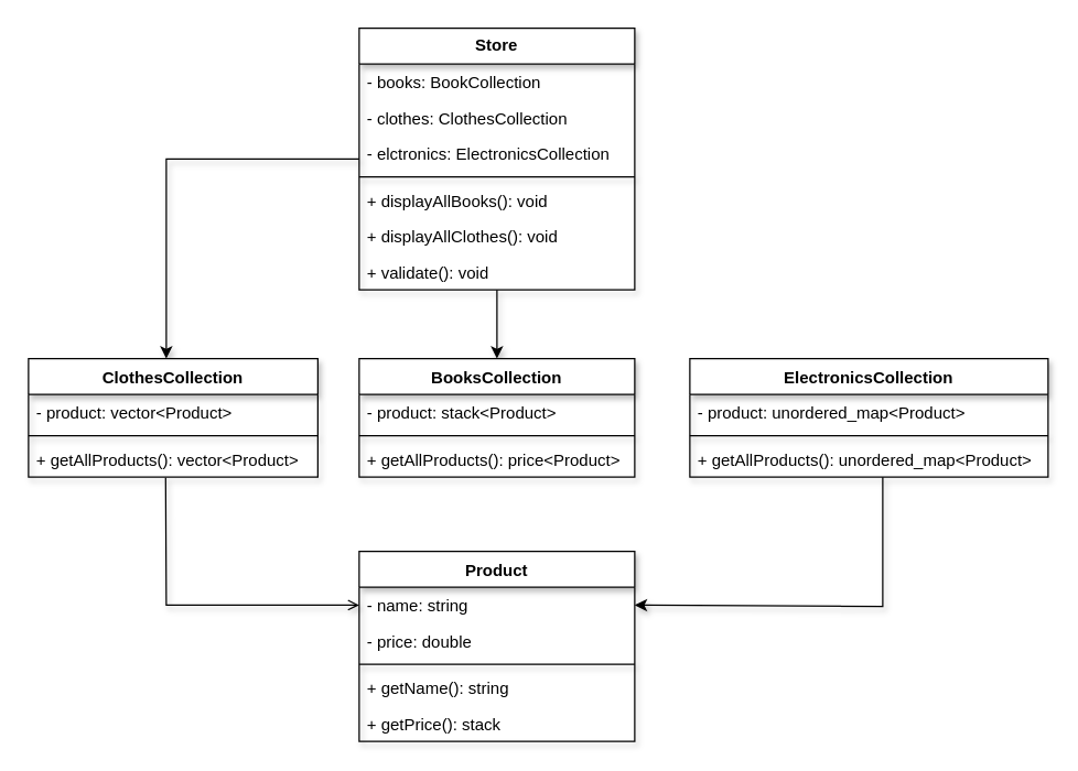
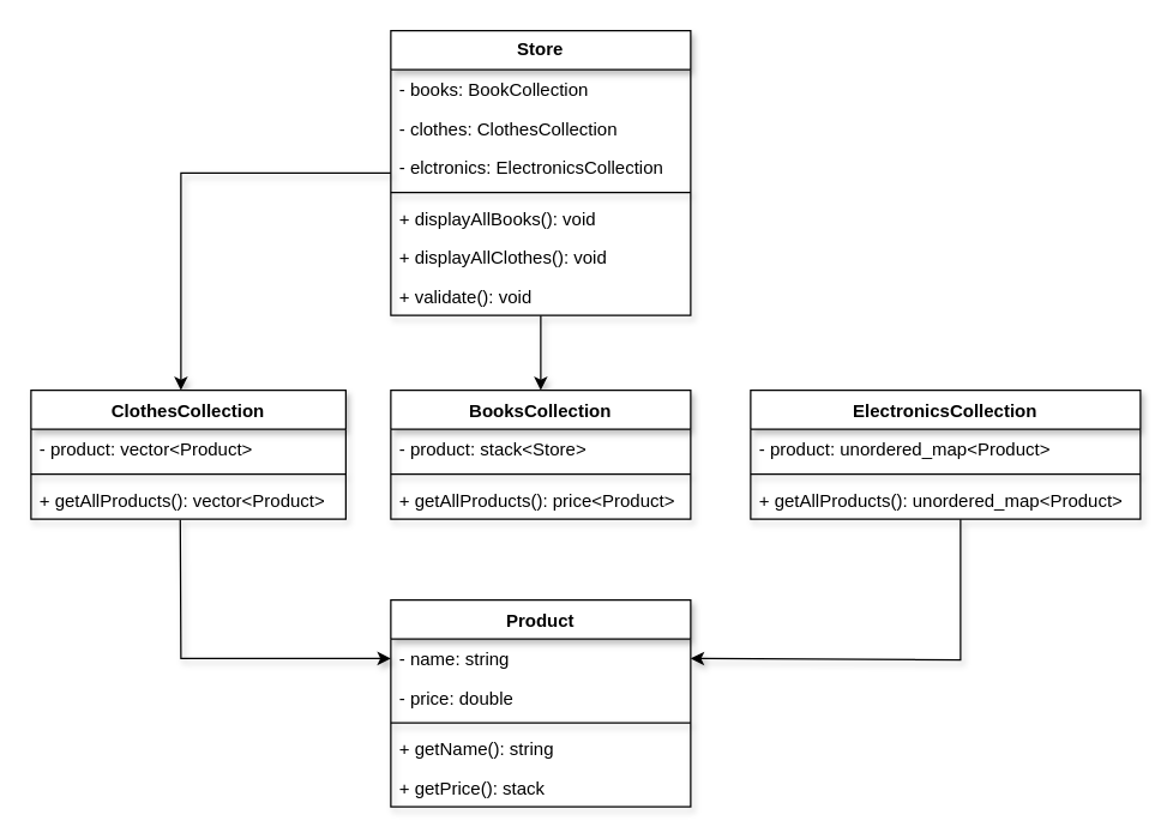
  <mxCell id="0" />
  <mxCell id="1" parent="0" />
  <mxCell id="2" style="edgeStyle=none;html=1;entryX=0.5;entryY=0;entryDx=0;entryDy=0;rounded=0;curved=0;shadow=1;" edge="1" parent="1" source="3" target="11"><mxGeometry relative="1" as="geometry" /></mxCell>
  <mxCell id="3" value="&lt;b&gt;Store&lt;/b&gt;" style="swimlane;fontStyle=0;childLayout=stackLayout;horizontal=1;startSize=26;horizontalStack=0;resizeParent=1;resizeParentMax=0;resizeLast=0;collapsible=1;marginBottom=0;whiteSpace=wrap;html=1;strokeWidth=1;shadow=1;" vertex="1" parent="1"><mxGeometry x="260" y="20" width="200" height="190" as="geometry" /></mxCell>
  <mxCell id="4" value="- books: BookCollection" style="text;align=left;verticalAlign=top;spacingLeft=4;spacingRight=4;overflow=hidden;rotatable=0;points=[[0,0.5],[1,0.5]];portConstraint=eastwest;whiteSpace=wrap;html=1;shadow=1;" vertex="1" parent="3"><mxGeometry y="26" width="200" height="26" as="geometry" /></mxCell>
  <mxCell id="5" value="- clothes: ClothesCollection" style="text;align=left;verticalAlign=top;spacingLeft=4;spacingRight=4;overflow=hidden;rotatable=0;points=[[0,0.5],[1,0.5]];portConstraint=eastwest;whiteSpace=wrap;html=1;shadow=1;" vertex="1" parent="3"><mxGeometry y="52" width="200" height="26" as="geometry" /></mxCell>
  <mxCell id="6" value="- elctronics: ElectronicsCollection" style="text;align=left;verticalAlign=top;spacingLeft=4;spacingRight=4;overflow=hidden;rotatable=0;points=[[0,0.5],[1,0.5]];portConstraint=eastwest;whiteSpace=wrap;html=1;shadow=1;" vertex="1" parent="3"><mxGeometry y="78" width="200" height="26" as="geometry" /></mxCell>
  <mxCell id="7" value="" style="line;strokeWidth=1;align=left;verticalAlign=middle;spacingTop=-1;spacingLeft=3;spacingRight=3;rotatable=0;labelPosition=right;points=[];portConstraint=eastwest;shadow=1;" vertex="1" parent="3"><mxGeometry y="104" width="200" height="8" as="geometry" /></mxCell>
  <mxCell id="8" value="+ displayAllBooks(): void" style="text;align=left;verticalAlign=top;spacingLeft=4;spacingRight=4;overflow=hidden;rotatable=0;points=[[0,0.5],[1,0.5]];portConstraint=eastwest;whiteSpace=wrap;html=1;shadow=1;" vertex="1" parent="3"><mxGeometry y="112" width="200" height="26" as="geometry" /></mxCell>
  <mxCell id="9" value="&lt;span style=&quot;color: rgb(0, 0, 0);&quot;&gt;+ displayAllClothes(): void&lt;/span&gt;" style="text;align=left;verticalAlign=top;spacingLeft=4;spacingRight=4;overflow=hidden;rotatable=0;points=[[0,0.5],[1,0.5]];portConstraint=eastwest;whiteSpace=wrap;html=1;shadow=1;" vertex="1" parent="3"><mxGeometry y="138" width="200" height="26" as="geometry" /></mxCell>
  <mxCell id="10" value="+ validate(): void" style="text;align=left;verticalAlign=top;spacingLeft=4;spacingRight=4;overflow=hidden;rotatable=0;points=[[0,0.5],[1,0.5]];portConstraint=eastwest;whiteSpace=wrap;html=1;shadow=1;" vertex="1" parent="3"><mxGeometry y="164" width="200" height="26" as="geometry" /></mxCell>
  <mxCell id="11" value="BooksCollection" style="swimlane;fontStyle=1;align=center;verticalAlign=top;childLayout=stackLayout;horizontal=1;startSize=26;horizontalStack=0;resizeParent=1;resizeParentMax=0;resizeLast=0;collapsible=1;marginBottom=0;whiteSpace=wrap;html=1;shadow=1;" vertex="1" parent="1"><mxGeometry x="260" y="260" width="200" height="86" as="geometry" /></mxCell>
- <mxCell id="12" value="- product: stack&amp;lt;Product&amp;gt;" style="text;align=left;verticalAlign=top;spacingLeft=4;spacingRight=4;overflow=hidden;rotatable=0;points=[[0,0.5],[1,0.5]];portConstraint=eastwest;whiteSpace=wrap;html=1;shadow=1;" vertex="1" parent="11"><mxGeometry y="26" width="200" height="26" as="geometry" /></mxCell>
+ <mxCell id="12" value="- product: stack&amp;lt;Store&amp;gt;" style="text;align=left;verticalAlign=top;spacingLeft=4;spacingRight=4;overflow=hidden;rotatable=0;points=[[0,0.5],[1,0.5]];portConstraint=eastwest;whiteSpace=wrap;html=1;shadow=1;" vertex="1" parent="11"><mxGeometry y="26" width="200" height="26" as="geometry" /></mxCell>
  <mxCell id="13" value="" style="line;strokeWidth=1;align=left;verticalAlign=middle;spacingTop=-1;spacingLeft=3;spacingRight=3;rotatable=0;labelPosition=right;points=[];portConstraint=eastwest;shadow=1;" vertex="1" parent="11"><mxGeometry y="52" width="200" height="8" as="geometry" /></mxCell>
  <mxCell id="14" value="+ getAllProducts(): price&amp;lt;Product&amp;gt;" style="text;align=left;verticalAlign=top;spacingLeft=4;spacingRight=4;overflow=hidden;rotatable=0;points=[[0,0.5],[1,0.5]];portConstraint=eastwest;whiteSpace=wrap;html=1;shadow=1;" vertex="1" parent="11"><mxGeometry y="60" width="200" height="26" as="geometry" /></mxCell>
  <mxCell id="15" style="edgeStyle=none;html=1;exitX=0;exitY=0.5;exitDx=0;exitDy=0;rounded=0;curved=0;shadow=1;" edge="1" parent="1" source="3"><mxGeometry relative="1" as="geometry"><mxPoint x="120" y="260" as="targetPoint" /><Array as="points"><mxPoint x="120" y="115" /></Array></mxGeometry></mxCell>
- <mxCell id="16" style="edgeStyle=none;html=1;exitX=0.474;exitY=1.019;exitDx=0;exitDy=0;exitPerimeter=0;entryX=0;entryY=0.5;entryDx=0;entryDy=0;rounded=0;curved=0;shadow=1;endArrow=open;" edge="1" parent="1" source="20" target="27"><mxGeometry relative="1" as="geometry"><Array as="points"><mxPoint x="120" y="439" /></Array></mxGeometry></mxCell>
+ <mxCell id="16" style="edgeStyle=none;html=1;exitX=0.474;exitY=1.019;exitDx=0;exitDy=0;exitPerimeter=0;entryX=0;entryY=0.5;entryDx=0;entryDy=0;rounded=0;curved=0;shadow=1;" edge="1" parent="1" source="20" target="27"><mxGeometry relative="1" as="geometry"><Array as="points"><mxPoint x="120" y="439" /></Array></mxGeometry></mxCell>
  <mxCell id="17" value="ClothesCollection" style="swimlane;fontStyle=1;align=center;verticalAlign=top;childLayout=stackLayout;horizontal=1;startSize=26;horizontalStack=0;resizeParent=1;resizeParentMax=0;resizeLast=0;collapsible=1;marginBottom=0;whiteSpace=wrap;html=1;shadow=1;" vertex="1" parent="1"><mxGeometry x="20" y="260" width="210" height="86" as="geometry" /></mxCell>
  <mxCell id="18" value="- product: vector&amp;lt;Product&amp;gt;" style="text;align=left;verticalAlign=top;spacingLeft=4;spacingRight=4;overflow=hidden;rotatable=0;points=[[0,0.5],[1,0.5]];portConstraint=eastwest;whiteSpace=wrap;html=1;shadow=1;" vertex="1" parent="17"><mxGeometry y="26" width="210" height="26" as="geometry" /></mxCell>
  <mxCell id="19" value="" style="line;strokeWidth=1;align=left;verticalAlign=middle;spacingTop=-1;spacingLeft=3;spacingRight=3;rotatable=0;labelPosition=right;points=[];portConstraint=eastwest;shadow=1;" vertex="1" parent="17"><mxGeometry y="52" width="210" height="8" as="geometry" /></mxCell>
  <mxCell id="20" value="+ getAllProducts(): vector&amp;lt;Product&amp;gt;" style="text;align=left;verticalAlign=top;spacingLeft=4;spacingRight=4;overflow=hidden;rotatable=0;points=[[0,0.5],[1,0.5]];portConstraint=eastwest;whiteSpace=wrap;html=1;shadow=1;" vertex="1" parent="17"><mxGeometry y="60" width="210" height="26" as="geometry" /></mxCell>
  <mxCell id="21" style="edgeStyle=none;html=1;entryX=1;entryY=0.5;entryDx=0;entryDy=0;rounded=0;curved=0;shadow=1;" edge="1" parent="1" target="27"><mxGeometry relative="1" as="geometry"><mxPoint x="640" y="346" as="sourcePoint" /><Array as="points"><mxPoint x="640" y="440" /></Array></mxGeometry></mxCell>
  <mxCell id="22" value="ElectronicsCollection" style="swimlane;fontStyle=1;align=center;verticalAlign=top;childLayout=stackLayout;horizontal=1;startSize=26;horizontalStack=0;resizeParent=1;resizeParentMax=0;resizeLast=0;collapsible=1;marginBottom=0;whiteSpace=wrap;html=1;shadow=1;" vertex="1" parent="1"><mxGeometry x="500" y="260" width="260" height="86" as="geometry" /></mxCell>
  <mxCell id="23" value="- product: unordered_map&amp;lt;Product&amp;gt;" style="text;align=left;verticalAlign=top;spacingLeft=4;spacingRight=4;overflow=hidden;rotatable=0;points=[[0,0.5],[1,0.5]];portConstraint=eastwest;whiteSpace=wrap;html=1;shadow=1;" vertex="1" parent="22"><mxGeometry y="26" width="260" height="26" as="geometry" /></mxCell>
  <mxCell id="24" value="" style="line;strokeWidth=1;align=left;verticalAlign=middle;spacingTop=-1;spacingLeft=3;spacingRight=3;rotatable=0;labelPosition=right;points=[];portConstraint=eastwest;shadow=1;" vertex="1" parent="22"><mxGeometry y="52" width="260" height="8" as="geometry" /></mxCell>
  <mxCell id="25" value="+ getAllProducts(): unordered_map&amp;lt;Product&amp;gt;" style="text;align=left;verticalAlign=top;spacingLeft=4;spacingRight=4;overflow=hidden;rotatable=0;points=[[0,0.5],[1,0.5]];portConstraint=eastwest;whiteSpace=wrap;html=1;shadow=1;" vertex="1" parent="22"><mxGeometry y="60" width="260" height="26" as="geometry" /></mxCell>
  <mxCell id="26" value="Product" style="swimlane;fontStyle=1;align=center;verticalAlign=top;childLayout=stackLayout;horizontal=1;startSize=26;horizontalStack=0;resizeParent=1;resizeParentMax=0;resizeLast=0;collapsible=1;marginBottom=0;whiteSpace=wrap;html=1;shadow=1;" vertex="1" parent="1"><mxGeometry x="260" y="400" width="200" height="138" as="geometry" /></mxCell>
  <mxCell id="27" value="- name: string" style="text;align=left;verticalAlign=top;spacingLeft=4;spacingRight=4;overflow=hidden;rotatable=0;points=[[0,0.5],[1,0.5]];portConstraint=eastwest;whiteSpace=wrap;html=1;shadow=1;" vertex="1" parent="26"><mxGeometry y="26" width="200" height="26" as="geometry" /></mxCell>
  <mxCell id="28" value="- price: double" style="text;align=left;verticalAlign=top;spacingLeft=4;spacingRight=4;overflow=hidden;rotatable=0;points=[[0,0.5],[1,0.5]];portConstraint=eastwest;whiteSpace=wrap;html=1;shadow=1;" vertex="1" parent="26"><mxGeometry y="52" width="200" height="26" as="geometry" /></mxCell>
  <mxCell id="29" value="" style="line;strokeWidth=1;align=left;verticalAlign=middle;spacingTop=-1;spacingLeft=3;spacingRight=3;rotatable=0;labelPosition=right;points=[];portConstraint=eastwest;shadow=1;" vertex="1" parent="26"><mxGeometry y="78" width="200" height="8" as="geometry" /></mxCell>
  <mxCell id="30" value="+ getName(): string" style="text;align=left;verticalAlign=top;spacingLeft=4;spacingRight=4;overflow=hidden;rotatable=0;points=[[0,0.5],[1,0.5]];portConstraint=eastwest;whiteSpace=wrap;html=1;shadow=1;" vertex="1" parent="26"><mxGeometry y="86" width="200" height="26" as="geometry" /></mxCell>
  <mxCell id="31" value="+ getPrice(): stack" style="text;align=left;verticalAlign=top;spacingLeft=4;spacingRight=4;overflow=hidden;rotatable=0;points=[[0,0.5],[1,0.5]];portConstraint=eastwest;whiteSpace=wrap;html=1;shadow=1;" vertex="1" parent="26"><mxGeometry y="112" width="200" height="26" as="geometry" /></mxCell>
